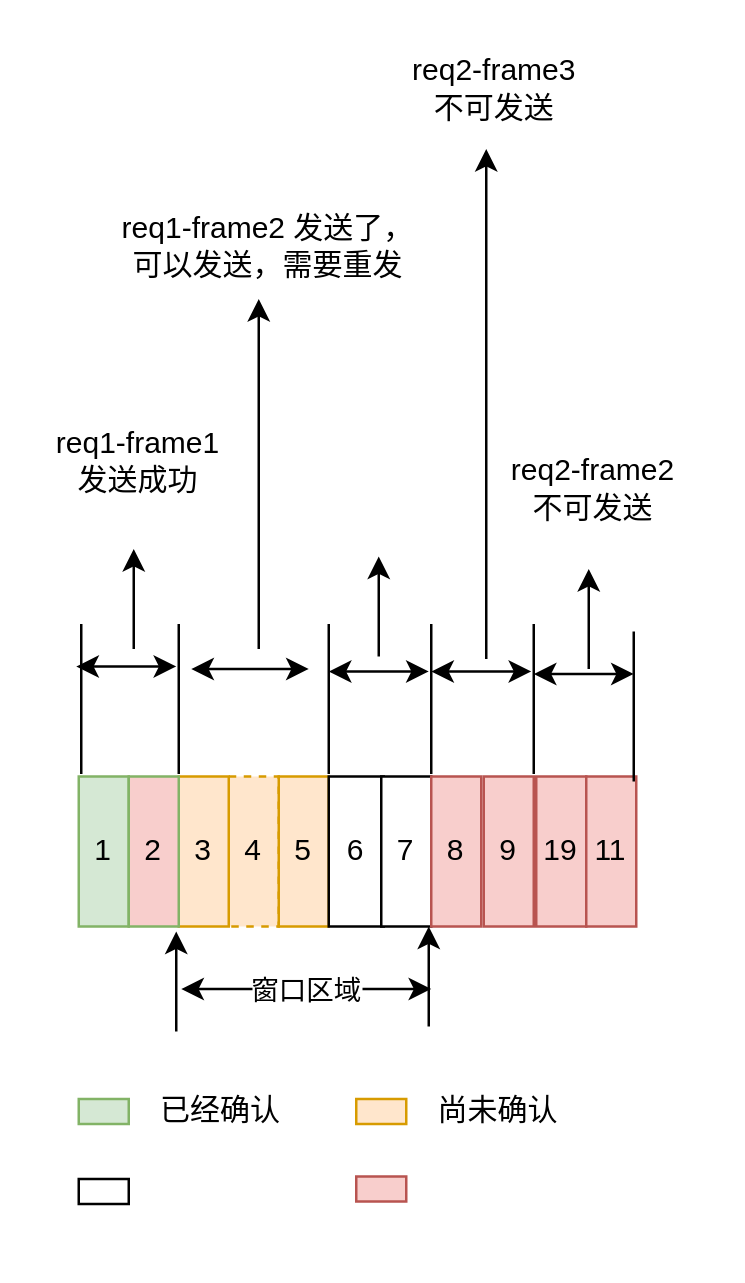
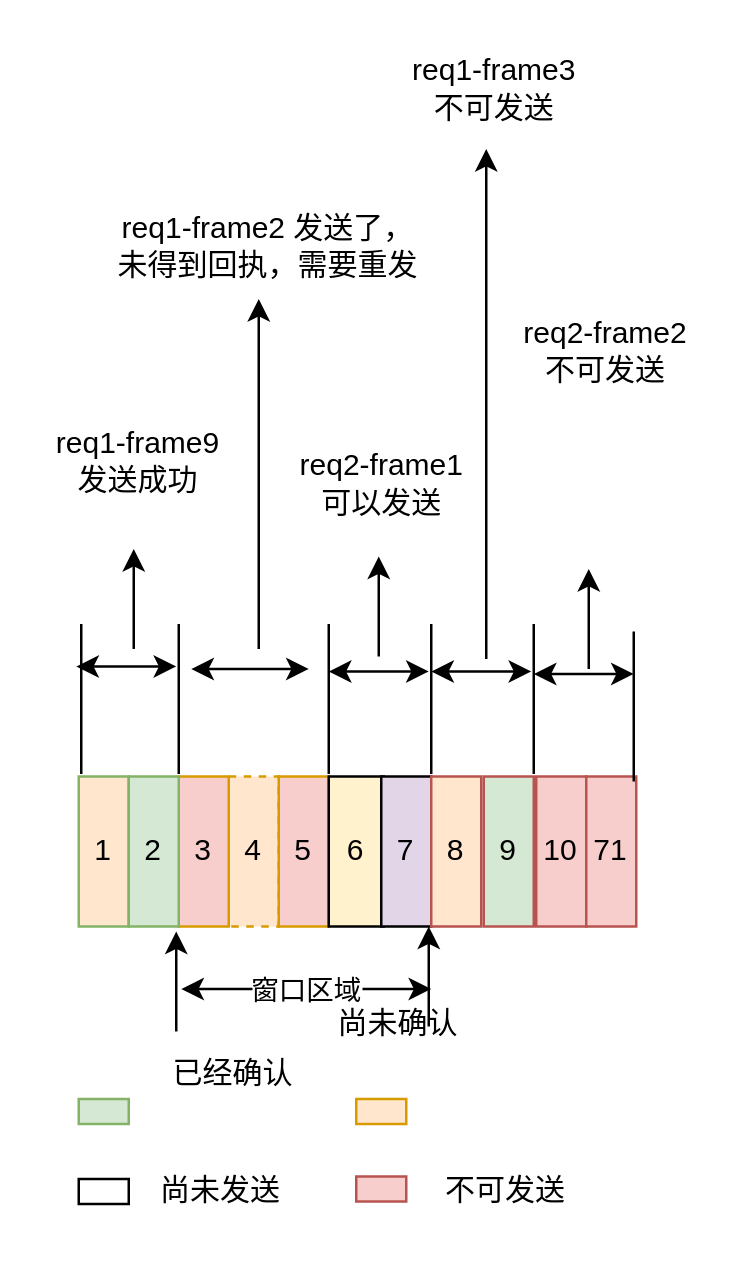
  <mxCell id="0" />
  <mxCell id="1" parent="0" />
- <mxCell id="2" value="1" style="rounded=0;whiteSpace=wrap;html=1;fillColor=#d5e8d4;strokeColor=#82b366;" vertex="1" parent="1"><mxGeometry x="31" y="310" width="20" height="60" as="geometry" /></mxCell>
+ <mxCell id="2" value="1" style="rounded=0;whiteSpace=wrap;html=1;fillColor=#ffe6cc;strokeColor=#82b366;" vertex="1" parent="1"><mxGeometry x="31" y="310" width="20" height="60" as="geometry" /></mxCell>
  <mxCell id="3" value="4" style="rounded=0;whiteSpace=wrap;html=1;fillColor=#ffe6cc;strokeColor=#d79b00;dashed=1;" vertex="1" parent="1"><mxGeometry x="91" y="310" width="20" height="60" as="geometry" /></mxCell>
- <mxCell id="4" value="3" style="rounded=0;whiteSpace=wrap;html=1;fillColor=#ffe6cc;strokeColor=#d79b00;" vertex="1" parent="1"><mxGeometry x="71" y="310" width="20" height="60" as="geometry" /></mxCell>
- <mxCell id="5" value="2" style="rounded=0;whiteSpace=wrap;html=1;fillColor=#f8cecc;strokeColor=#82b366;" vertex="1" parent="1"><mxGeometry x="51" y="310" width="20" height="60" as="geometry" /></mxCell>
- <mxCell id="6" value="5" style="rounded=0;whiteSpace=wrap;html=1;fillColor=#ffe6cc;strokeColor=#d79b00;" vertex="1" parent="1"><mxGeometry x="111" y="310" width="20" height="60" as="geometry" /></mxCell>
- <mxCell id="7" value="6" style="rounded=0;whiteSpace=wrap;html=1;" vertex="1" parent="1"><mxGeometry x="131" y="310" width="22" height="60" as="geometry" /></mxCell>
- <mxCell id="8" value="7" style="rounded=0;whiteSpace=wrap;html=1;" vertex="1" parent="1"><mxGeometry x="152" y="310" width="20" height="60" as="geometry" /></mxCell>
- <mxCell id="9" value="8" style="rounded=0;whiteSpace=wrap;html=1;fillColor=#f8cecc;strokeColor=#b85450;" vertex="1" parent="1"><mxGeometry x="172" y="310" width="20" height="60" as="geometry" /></mxCell>
+ <mxCell id="4" value="3" style="rounded=0;whiteSpace=wrap;html=1;fillColor=#f8cecc;strokeColor=#d79b00;" vertex="1" parent="1"><mxGeometry x="71" y="310" width="20" height="60" as="geometry" /></mxCell>
+ <mxCell id="5" value="2" style="rounded=0;whiteSpace=wrap;html=1;fillColor=#d5e8d4;strokeColor=#82b366;" vertex="1" parent="1"><mxGeometry x="51" y="310" width="20" height="60" as="geometry" /></mxCell>
+ <mxCell id="6" value="5" style="rounded=0;whiteSpace=wrap;html=1;fillColor=#f8cecc;strokeColor=#d79b00;" vertex="1" parent="1"><mxGeometry x="111" y="310" width="20" height="60" as="geometry" /></mxCell>
+ <mxCell id="7" value="6" style="rounded=0;whiteSpace=wrap;html=1;fillColor=#fff2cc;" vertex="1" parent="1"><mxGeometry x="131" y="310" width="22" height="60" as="geometry" /></mxCell>
+ <mxCell id="8" value="7" style="rounded=0;whiteSpace=wrap;html=1;fillColor=#e1d5e7;" vertex="1" parent="1"><mxGeometry x="152" y="310" width="20" height="60" as="geometry" /></mxCell>
+ <mxCell id="9" value="8" style="rounded=0;whiteSpace=wrap;html=1;fillColor=#ffe6cc;strokeColor=#b85450;" vertex="1" parent="1"><mxGeometry x="172" y="310" width="20" height="60" as="geometry" /></mxCell>
  <mxCell id="10" value="" style="endArrow=classic;html=1;rounded=0;" edge="1" parent="1"><mxGeometry width="50" height="50" relative="1" as="geometry"><mxPoint x="70" y="412" as="sourcePoint" /><mxPoint x="70" y="372" as="targetPoint" /></mxGeometry></mxCell>
  <mxCell id="11" value="" style="endArrow=classic;html=1;rounded=0;" edge="1" parent="1"><mxGeometry width="50" height="50" relative="1" as="geometry"><mxPoint x="171" y="410" as="sourcePoint" /><mxPoint x="171" y="370" as="targetPoint" /></mxGeometry></mxCell>
  <mxCell id="12" value="" style="endArrow=classic;html=1;rounded=0;startArrow=classic;startFill=1;endFill=1;" edge="1" parent="1"><mxGeometry width="50" height="50" relative="1" as="geometry"><mxPoint x="72" y="395" as="sourcePoint" /><mxPoint x="172" y="395" as="targetPoint" /></mxGeometry></mxCell>
  <mxCell id="13" value="窗口区域" style="edgeLabel;html=1;align=center;verticalAlign=middle;resizable=0;points=[];" vertex="1" connectable="0" parent="12"><mxGeometry x="-0.38" relative="1" as="geometry"><mxPoint x="18" as="offset" /></mxGeometry></mxCell>
  <mxCell id="14" value="" style="rounded=0;whiteSpace=wrap;html=1;fillColor=#d5e8d4;strokeColor=#82b366;" vertex="1" parent="1"><mxGeometry x="31" y="439" width="20" height="10" as="geometry" /></mxCell>
- <mxCell id="15" value="已经确认" style="text;html=1;strokeColor=none;fillColor=none;align=center;verticalAlign=middle;whiteSpace=wrap;rounded=0;" vertex="1" parent="1"><mxGeometry x="58" y="429" width="60" height="30" as="geometry" /></mxCell>
+ <mxCell id="15" value="已经确认" style="text;html=1;strokeColor=none;fillColor=none;align=center;verticalAlign=middle;whiteSpace=wrap;rounded=0;" vertex="1" parent="1"><mxGeometry x="63" y="414" width="60" height="30" as="geometry" /></mxCell>
  <mxCell id="16" value="" style="rounded=0;whiteSpace=wrap;html=1;fillColor=#ffe6cc;strokeColor=#d79b00;" vertex="1" parent="1"><mxGeometry x="142" y="439" width="20" height="10" as="geometry" /></mxCell>
- <mxCell id="17" value="尚未确认" style="text;html=1;strokeColor=none;fillColor=none;align=center;verticalAlign=middle;whiteSpace=wrap;rounded=0;" vertex="1" parent="1"><mxGeometry x="169" y="429" width="60" height="30" as="geometry" /></mxCell>
+ <mxCell id="17" value="尚未确认" style="text;html=1;strokeColor=none;fillColor=none;align=center;verticalAlign=middle;whiteSpace=wrap;rounded=0;" vertex="1" parent="1"><mxGeometry x="129" y="394" width="60" height="30" as="geometry" /></mxCell>
  <mxCell id="18" value="" style="rounded=0;whiteSpace=wrap;html=1;" vertex="1" parent="1"><mxGeometry x="31" y="471" width="20" height="10" as="geometry" /></mxCell>
+ <mxCell id="19" value="尚未发送" style="text;html=1;strokeColor=none;fillColor=none;align=center;verticalAlign=middle;whiteSpace=wrap;rounded=0;" vertex="1" parent="1"><mxGeometry x="58" y="461" width="60" height="30" as="geometry" /></mxCell>
  <mxCell id="20" value="" style="rounded=0;whiteSpace=wrap;html=1;fillColor=#f8cecc;strokeColor=#b85450;" vertex="1" parent="1"><mxGeometry x="142" y="470" width="20" height="10" as="geometry" /></mxCell>
- <mxCell id="22" value="9" style="rounded=0;whiteSpace=wrap;html=1;fillColor=#f8cecc;strokeColor=#b85450;" vertex="1" parent="1"><mxGeometry x="193" y="310" width="20" height="60" as="geometry" /></mxCell>
+ <mxCell id="21" value="不可发送" style="text;html=1;strokeColor=none;fillColor=none;align=center;verticalAlign=middle;whiteSpace=wrap;rounded=0;" vertex="1" parent="1"><mxGeometry x="172" y="461" width="60" height="30" as="geometry" /></mxCell>
+ <mxCell id="22" value="9" style="rounded=0;whiteSpace=wrap;html=1;fillColor=#d5e8d4;strokeColor=#b85450;" vertex="1" parent="1"><mxGeometry x="193" y="310" width="20" height="60" as="geometry" /></mxCell>
  <mxCell id="23" value="" style="endArrow=none;html=1;rounded=0;" edge="1" parent="1"><mxGeometry width="50" height="50" relative="1" as="geometry"><mxPoint x="32" y="249" as="sourcePoint" /><mxPoint x="32" y="309" as="targetPoint" /></mxGeometry></mxCell>
  <mxCell id="24" value="" style="endArrow=none;html=1;rounded=0;" edge="1" parent="1"><mxGeometry width="50" height="50" relative="1" as="geometry"><mxPoint x="71" y="249" as="sourcePoint" /><mxPoint x="71" y="309" as="targetPoint" /></mxGeometry></mxCell>
  <mxCell id="25" value="" style="endArrow=none;html=1;rounded=0;" edge="1" parent="1"><mxGeometry width="50" height="50" relative="1" as="geometry"><mxPoint x="131" y="249" as="sourcePoint" /><mxPoint x="131" y="309" as="targetPoint" /></mxGeometry></mxCell>
  <mxCell id="26" value="" style="endArrow=none;html=1;rounded=0;" edge="1" parent="1"><mxGeometry width="50" height="50" relative="1" as="geometry"><mxPoint x="172" y="249" as="sourcePoint" /><mxPoint x="172" y="309" as="targetPoint" /></mxGeometry></mxCell>
  <mxCell id="27" value="" style="endArrow=none;html=1;rounded=0;" edge="1" parent="1"><mxGeometry width="50" height="50" relative="1" as="geometry"><mxPoint x="213" y="249" as="sourcePoint" /><mxPoint x="213" y="309" as="targetPoint" /></mxGeometry></mxCell>
- <mxCell id="28" value="19" style="rounded=0;whiteSpace=wrap;html=1;fillColor=#f8cecc;strokeColor=#b85450;" vertex="1" parent="1"><mxGeometry x="214" y="310" width="20" height="60" as="geometry" /></mxCell>
- <mxCell id="29" value="11" style="rounded=0;whiteSpace=wrap;html=1;fillColor=#f8cecc;strokeColor=#b85450;" vertex="1" parent="1"><mxGeometry x="234" y="310" width="20" height="60" as="geometry" /></mxCell>
+ <mxCell id="28" value="10" style="rounded=0;whiteSpace=wrap;html=1;fillColor=#f8cecc;strokeColor=#b85450;" vertex="1" parent="1"><mxGeometry x="214" y="310" width="20" height="60" as="geometry" /></mxCell>
+ <mxCell id="29" value="71" style="rounded=0;whiteSpace=wrap;html=1;fillColor=#f8cecc;strokeColor=#b85450;" vertex="1" parent="1"><mxGeometry x="234" y="310" width="20" height="60" as="geometry" /></mxCell>
  <mxCell id="30" value="" style="endArrow=classic;html=1;rounded=0;startArrow=classic;startFill=1;endFill=1;" edge="1" parent="1"><mxGeometry width="50" height="50" relative="1" as="geometry"><mxPoint x="30" y="266" as="sourcePoint" /><mxPoint x="70" y="266" as="targetPoint" /></mxGeometry></mxCell>
  <mxCell id="31" value="" style="endArrow=classic;html=1;rounded=0;startArrow=classic;startFill=1;endFill=1;" edge="1" parent="1"><mxGeometry width="50" height="50" relative="1" as="geometry"><mxPoint x="76" y="267" as="sourcePoint" /><mxPoint x="123" y="267" as="targetPoint" /></mxGeometry></mxCell>
  <mxCell id="32" value="" style="endArrow=classic;html=1;rounded=0;startArrow=classic;startFill=1;endFill=1;" edge="1" parent="1"><mxGeometry width="50" height="50" relative="1" as="geometry"><mxPoint x="131" y="268" as="sourcePoint" /><mxPoint x="171" y="268" as="targetPoint" /></mxGeometry></mxCell>
  <mxCell id="33" value="" style="endArrow=classic;html=1;rounded=0;startArrow=classic;startFill=1;endFill=1;" edge="1" parent="1"><mxGeometry width="50" height="50" relative="1" as="geometry"><mxPoint x="172" y="268" as="sourcePoint" /><mxPoint x="212" y="268" as="targetPoint" /></mxGeometry></mxCell>
  <mxCell id="34" value="" style="endArrow=none;html=1;rounded=0;" edge="1" parent="1"><mxGeometry width="50" height="50" relative="1" as="geometry"><mxPoint x="253" y="252" as="sourcePoint" /><mxPoint x="253" y="312" as="targetPoint" /></mxGeometry></mxCell>
  <mxCell id="35" value="" style="endArrow=classic;html=1;rounded=0;startArrow=classic;startFill=1;endFill=1;" edge="1" parent="1"><mxGeometry width="50" height="50" relative="1" as="geometry"><mxPoint x="213" y="269" as="sourcePoint" /><mxPoint x="253" y="269" as="targetPoint" /></mxGeometry></mxCell>
  <mxCell id="36" value="" style="endArrow=classic;html=1;rounded=0;" edge="1" parent="1"><mxGeometry width="50" height="50" relative="1" as="geometry"><mxPoint x="53" y="259" as="sourcePoint" /><mxPoint x="53" y="219" as="targetPoint" /></mxGeometry></mxCell>
- <mxCell id="37" value="req1-frame1发送成功" style="text;html=1;strokeColor=none;fillColor=none;align=center;verticalAlign=middle;whiteSpace=wrap;rounded=0;" vertex="1" parent="1"><mxGeometry x="20" y="169" width="70" height="30" as="geometry" /></mxCell>
+ <mxCell id="37" value="req1-frame9发送成功" style="text;html=1;strokeColor=none;fillColor=none;align=center;verticalAlign=middle;whiteSpace=wrap;rounded=0;" vertex="1" parent="1"><mxGeometry x="20" y="169" width="70" height="30" as="geometry" /></mxCell>
  <mxCell id="38" value="" style="endArrow=classic;html=1;rounded=0;" edge="1" parent="1"><mxGeometry width="50" height="50" relative="1" as="geometry"><mxPoint x="103" y="259" as="sourcePoint" /><mxPoint x="103" y="119" as="targetPoint" /></mxGeometry></mxCell>
- <mxCell id="39" value="req1-frame2 发送了，可以发送，需要重发" style="text;html=1;strokeColor=none;fillColor=none;align=center;verticalAlign=middle;whiteSpace=wrap;rounded=0;" vertex="1" parent="1"><mxGeometry x="43" y="83" width="128" height="30" as="geometry" /></mxCell>
+ <mxCell id="39" value="req1-frame2 发送了，未得到回执，需要重发" style="text;html=1;strokeColor=none;fillColor=none;align=center;verticalAlign=middle;whiteSpace=wrap;rounded=0;" vertex="1" parent="1"><mxGeometry x="43" y="83" width="128" height="30" as="geometry" /></mxCell>
  <mxCell id="40" value="" style="endArrow=classic;html=1;rounded=0;" edge="1" parent="1"><mxGeometry width="50" height="50" relative="1" as="geometry"><mxPoint x="151" y="262" as="sourcePoint" /><mxPoint x="151" y="222" as="targetPoint" /></mxGeometry></mxCell>
+ <mxCell id="41" value="req2-frame1 可以发送" style="text;html=1;strokeColor=none;fillColor=none;align=center;verticalAlign=middle;whiteSpace=wrap;rounded=0;" vertex="1" parent="1"><mxGeometry x="118" y="178" width="69" height="30" as="geometry" /></mxCell>
  <mxCell id="42" value="" style="endArrow=classic;html=1;rounded=0;" edge="1" parent="1"><mxGeometry width="50" height="50" relative="1" as="geometry"><mxPoint x="194" y="263" as="sourcePoint" /><mxPoint x="194" y="59" as="targetPoint" /></mxGeometry></mxCell>
- <mxCell id="43" value="req2-frame3 不可发送" style="text;html=1;strokeColor=none;fillColor=none;align=center;verticalAlign=middle;whiteSpace=wrap;rounded=0;" vertex="1" parent="1"><mxGeometry x="163" y="20" width="69" height="30" as="geometry" /></mxCell>
+ <mxCell id="43" value="req1-frame3 不可发送" style="text;html=1;strokeColor=none;fillColor=none;align=center;verticalAlign=middle;whiteSpace=wrap;rounded=0;" vertex="1" parent="1"><mxGeometry x="163" y="20" width="69" height="30" as="geometry" /></mxCell>
  <mxCell id="44" value="" style="endArrow=classic;html=1;rounded=0;" edge="1" parent="1"><mxGeometry width="50" height="50" relative="1" as="geometry"><mxPoint x="235" y="267" as="sourcePoint" /><mxPoint x="235" y="227" as="targetPoint" /></mxGeometry></mxCell>
- <mxCell id="45" value="req2-frame2 不可发送" style="text;html=1;strokeColor=none;fillColor=none;align=center;verticalAlign=middle;whiteSpace=wrap;rounded=0;" vertex="1" parent="1"><mxGeometry x="198" y="180" width="78" height="30" as="geometry" /></mxCell>
+ <mxCell id="45" value="req2-frame2 不可发送" style="text;html=1;strokeColor=none;fillColor=none;align=center;verticalAlign=middle;whiteSpace=wrap;rounded=0;" vertex="1" parent="1"><mxGeometry x="203" y="125" width="78" height="30" as="geometry" /></mxCell>
